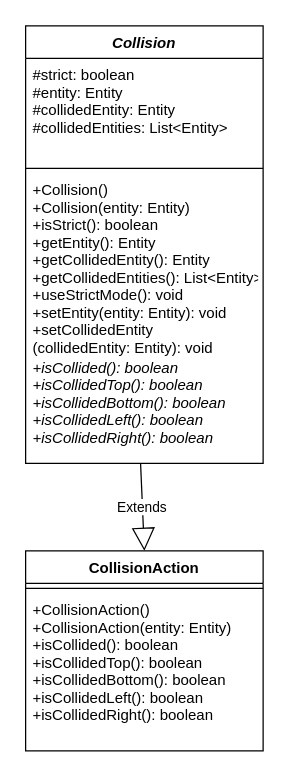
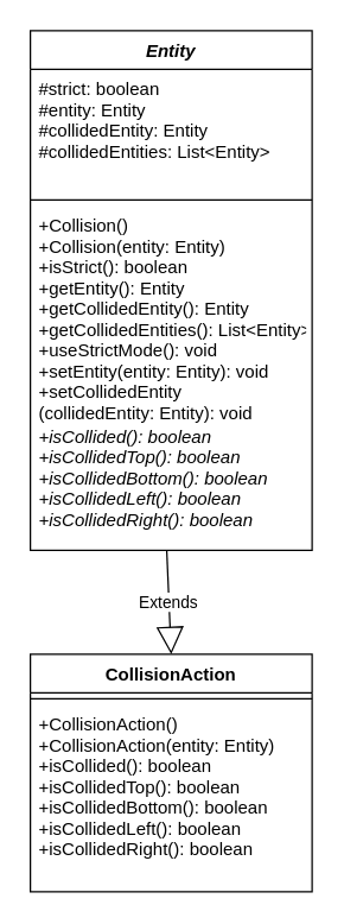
  <mxCell id="0" />
  <mxCell id="1" parent="0" />
  <mxCell id="2" value="CollisionAction" style="swimlane;fontStyle=1;align=center;verticalAlign=top;childLayout=stackLayout;horizontal=1;startSize=26;horizontalStack=0;resizeParent=1;resizeParentMax=0;resizeLast=0;collapsible=1;marginBottom=0;" vertex="1" parent="1"><mxGeometry x="20" y="440" width="190" height="160" as="geometry" /></mxCell>
  <mxCell id="3" value="" style="line;strokeWidth=1;fillColor=none;align=left;verticalAlign=middle;spacingTop=-1;spacingLeft=3;spacingRight=3;rotatable=0;labelPosition=right;points=[];portConstraint=eastwest;" vertex="1" parent="2"><mxGeometry y="26" width="190" height="8" as="geometry" /></mxCell>
  <mxCell id="4" value="+CollisionAction()&#10;+CollisionAction(entity: Entity)&#10;+isCollided(): boolean&#10;+isCollidedTop(): boolean&#10;+isCollidedBottom(): boolean&#10;+isCollidedLeft(): boolean&#10;+isCollidedRight(): boolean&#10;" style="text;strokeColor=none;fillColor=none;align=left;verticalAlign=top;spacingLeft=4;spacingRight=4;overflow=hidden;rotatable=0;points=[[0,0.5],[1,0.5]];portConstraint=eastwest;" vertex="1" parent="2"><mxGeometry y="34" width="190" height="126" as="geometry" /></mxCell>
- <mxCell id="5" value="Collision" style="swimlane;fontStyle=3;align=center;verticalAlign=top;childLayout=stackLayout;horizontal=1;startSize=26;horizontalStack=0;resizeParent=1;resizeParentMax=0;resizeLast=0;collapsible=1;marginBottom=0;" vertex="1" parent="1"><mxGeometry x="20" y="20" width="190" height="350" as="geometry" /></mxCell>
+ <mxCell id="5" value="Entity" style="swimlane;fontStyle=3;align=center;verticalAlign=top;childLayout=stackLayout;horizontal=1;startSize=26;horizontalStack=0;resizeParent=1;resizeParentMax=0;resizeLast=0;collapsible=1;marginBottom=0;" vertex="1" parent="1"><mxGeometry x="20" y="20" width="190" height="350" as="geometry" /></mxCell>
  <mxCell id="6" value="#strict: boolean&#10;#entity: Entity&#10;#collidedEntity: Entity&#10;#collidedEntities: List&lt;Entity&gt;" style="text;strokeColor=none;fillColor=none;align=left;verticalAlign=top;spacingLeft=4;spacingRight=4;overflow=hidden;rotatable=0;points=[[0,0.5],[1,0.5]];portConstraint=eastwest;" vertex="1" parent="5"><mxGeometry y="26" width="190" height="84" as="geometry" /></mxCell>
  <mxCell id="7" value="" style="line;strokeWidth=1;fillColor=none;align=left;verticalAlign=middle;spacingTop=-1;spacingLeft=3;spacingRight=3;rotatable=0;labelPosition=right;points=[];portConstraint=eastwest;" vertex="1" parent="5"><mxGeometry y="110" width="190" height="8" as="geometry" /></mxCell>
  <mxCell id="8" value="+Collision()&#10;+Collision(entity: Entity)&#10;+isStrict(): boolean&#10;+getEntity(): Entity&#10;+getCollidedEntity(): Entity&#10;+getCollidedEntities(): List&lt;Entity&gt;&#10;+useStrictMode(): void&#10;+setEntity(entity: Entity): void&#10;+setCollidedEntity&#10;(collidedEntity: Entity): void&#10;+clearCollidedEntity(): void&#10;" style="text;strokeColor=none;fillColor=none;align=left;verticalAlign=top;spacingLeft=4;spacingRight=4;overflow=hidden;rotatable=0;points=[[0,0.5],[1,0.5]];portConstraint=eastwest;" vertex="1" parent="5"><mxGeometry y="118" width="190" height="142" as="geometry" /></mxCell>
  <mxCell id="9" value="+isCollided(): boolean&#10;+isCollidedTop(): boolean&#10;+isCollidedBottom(): boolean&#10;+isCollidedLeft(): boolean&#10;+isCollidedRight(): boolean" style="text;strokeColor=none;fillColor=none;align=left;verticalAlign=top;spacingLeft=4;spacingRight=4;overflow=hidden;rotatable=0;points=[[0,0.5],[1,0.5]];portConstraint=eastwest;fontStyle=2" vertex="1" parent="5"><mxGeometry y="260" width="190" height="90" as="geometry" /></mxCell>
  <mxCell id="10" value="Extends" style="endArrow=block;endSize=16;endFill=0;html=1;entryX=0.5;entryY=0;entryDx=0;entryDy=0;exitX=0.484;exitY=1;exitDx=0;exitDy=0;exitPerimeter=0;" edge="1" parent="1" source="9" target="2"><mxGeometry width="160" relative="1" as="geometry"><mxPoint x="110" y="370" as="sourcePoint" /><mxPoint x="270" y="370" as="targetPoint" /></mxGeometry></mxCell>
